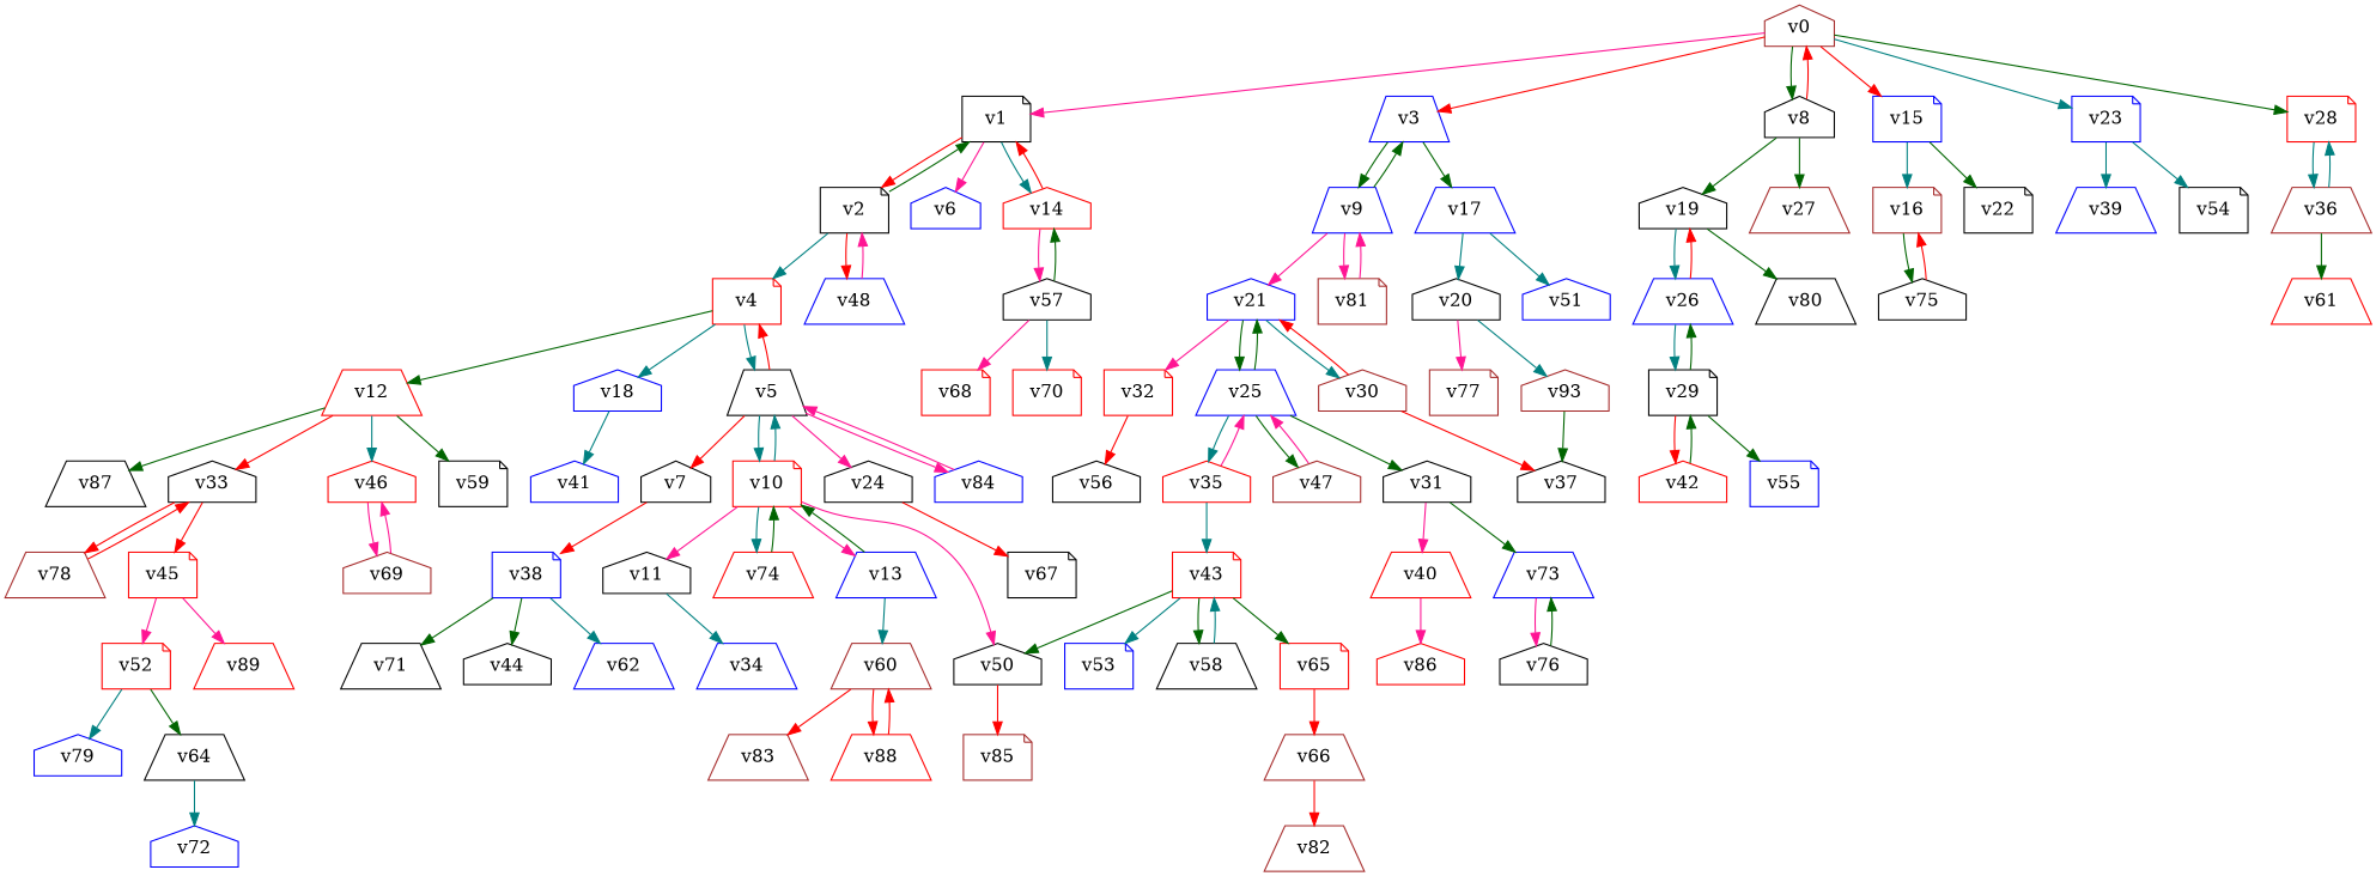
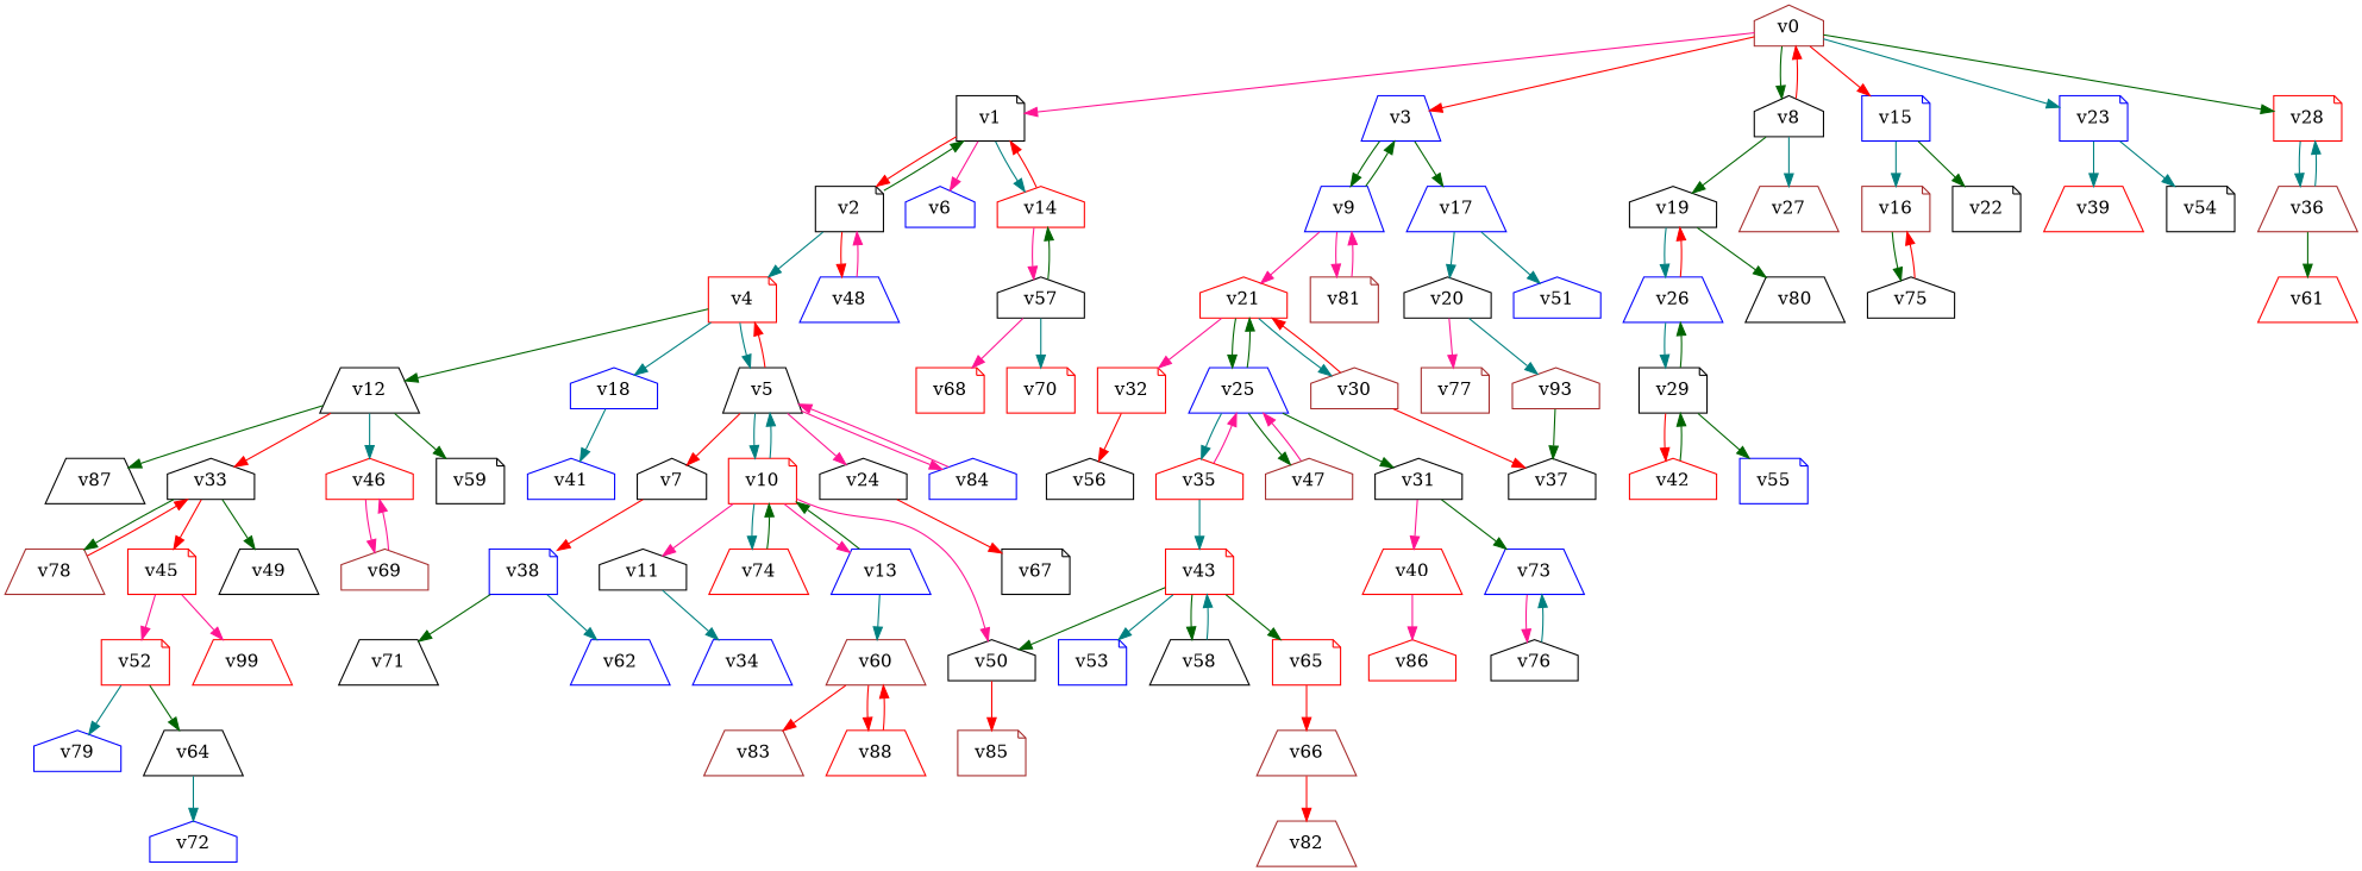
  digraph {
    node [color=black player=0 shape=house weight=8]
    edge [color=darkgreen]
    v0 [color=brown weight=0]
    v1 [player=1 shape=note weight=9]
    v3 [color=blue player=1 shape=trapezium weight=9]
    v8 [weight=13]
    v15 [color=blue player=1 shape=note weight=4]
    v23 [color=blue player=1 shape=note]
    v28 [color=red shape=note weight=4]
    v2 [shape=note weight=13]
    v6 [color=blue weight=5]
    v14 [color=red weight=9]
    v9 [color=blue player=1 shape=trapezium weight=12]
    v17 [color=blue player=1 shape=trapezium weight=-1]
    v19 [player=1 weight=0]
    v27 [color=brown player=1 shape=trapezium weight=3]
    v16 [color=brown shape=note]
    v22 [shape=note weight=13]
-   v39 [color=blue player=1 shape=trapezium weight=18]
+   v39 [color=red player=1 shape=trapezium weight=18]
    v54 [shape=note weight=5]
    v36 [color=brown shape=trapezium weight=11]
    v4 [color=red shape=note weight=14]
    v48 [color=blue shape=trapezium weight=7]
    v57 [player=1 weight=0]
    v5 [player=1 shape=trapezium weight=12]
-   v12 [color=red shape=trapezium weight=17]
+   v12 [shape=trapezium weight=17]
    v18 [color=blue weight=7]
-   v21 [color=blue player=1 weight=3]
+   v21 [color=red player=1 weight=3]
    v81 [color=brown player=1 shape=note weight=13]
    v20 [weight=16]
    v51 [color=blue player=1 weight=11]
    v7 [player=1 weight=7]
    v10 [color=red shape=note weight=6]
    v24 [weight=2]
    v84 [color=blue weight=1]
    v33 [player=1]
    v46 [color=red weight=16]
    v59 [player=1 shape=note weight=7]
    v87 [player=1 shape=trapezium weight=0]
    v41 [color=blue player=1 weight=7]
    v38 [color=blue shape=note]
    v11 [player=1 weight=9]
    v13 [color=blue player=1 shape=trapezium weight=6]
    v50 [weight=15]
    v74 [color=red shape=trapezium weight=7]
    v67 [player=1 shape=note weight=12]
-   v44 [weight=17]
    v62 [color=blue shape=trapezium]
    v71 [player=1 shape=trapezium weight=11]
    v26 [color=blue shape=trapezium]
    v80 [shape=trapezium weight=2]
    v25 [color=blue player=1 shape=trapezium weight=-2]
    v30 [color=brown weight=14]
    v32 [color=red shape=note weight=16]
    v34 [color=blue shape=trapezium weight=2]
    v60 [color=brown shape=trapezium weight=14]
    v85 [color=brown player=1 shape=note weight=12]
    v45 [color=red player=1 shape=note weight=1]
+   v49 [player=1 shape=trapezium weight=2]
    v78 [color=brown shape=trapezium weight=1]
    v69 [color=brown player=1 weight=5]
    v83 [color=brown player=1 shape=trapezium weight=3]
    v88 [color=red shape=trapezium weight=11]
    v68 [color=red shape=note weight=14]
    v70 [color=red shape=note weight=5]
    v75 [player=1]
    n65 [color=brown label=v93 player=1 weight=13]
    v77 [color=brown player=1 shape=note weight=9]
    v29 [player=1 shape=note weight=2]
    v37 [player=1 weight=11]
    v31 [player=1 weight=4]
    v35 [color=red player=1]
    v47 [color=brown player=1 weight=2]
    v56 [weight=5]
    v40 [color=red shape=trapezium weight=2]
    v73 [color=blue player=1 shape=trapezium weight=12]
    v43 [color=red player=1 shape=note weight=3]
    v42 [color=red weight=14]
    v55 [color=blue player=1 shape=note weight=7]
    v61 [color=red player=1 shape=trapezium weight=2]
    v86 [color=red weight=7]
    v76 [weight=9]
    v52 [color=red shape=note weight=17]
-   v89 [color=red player=1 shape=trapezium weight=0]
+   v89 [color=red player=1 shape=trapezium weight=0 label=v99]
    v53 [color=blue player=1 shape=note weight=10]
    v58 [shape=trapezium weight=12]
    v65 [color=red player=1 shape=note weight=1]
    v66 [color=brown shape=trapezium weight=11]
    v64 [shape=trapezium weight=6]
    v79 [color=blue player=1 weight=3]
    v72 [color=blue weight=4]
    v82 [color=brown shape=trapezium weight=11]
    v0 -> v1 [color=deeppink]
    v0 -> v3 [color=red]
    v0 -> v8
    v0 -> v15 [color=red]
    v0 -> v23 [color=teal]
    v0 -> v28
    v1 -> v2 [color=red]
    v1 -> v6 [color=deeppink]
    v1 -> v14 [color=teal]
    v3 -> v9
    v3 -> v17
    v8 -> v0 [color=red]
    v8 -> v19
-   v8 -> v27
+   v8 -> v27 [color=teal]
    v15 -> v16 [color=teal]
    v15 -> v22
    v23 -> v39 [color=teal]
    v23 -> v54 [color=teal]
    v28 -> v36 [color=teal]
    v2 -> v1
    v2 -> v4 [color=teal]
    v2 -> v48 [color=red]
    v14 -> v1 [color=red]
    v14 -> v57 [color=deeppink]
    v9 -> v3
    v9 -> v21 [color=deeppink]
    v9 -> v81 [color=deeppink]
    v17 -> v20 [color=teal]
    v17 -> v51 [color=teal]
    v19 -> v26 [color=teal]
    v19 -> v80
    v16 -> v75
    v36 -> v28 [color=teal]
    v36 -> v61
    v4 -> v5 [color=teal]
    v4 -> v12
    v4 -> v18 [color=teal]
    v48 -> v2 [color=deeppink]
    v57 -> v14
    v57 -> v68 [color=deeppink]
    v57 -> v70 [color=teal]
    v5 -> v4 [color=red]
    v5 -> v7 [color=red]
    v5 -> v10 [color=teal]
    v5 -> v24 [color=deeppink]
    v5 -> v84 [color=deeppink]
    v12 -> v33 [color=red]
    v12 -> v46 [color=teal]
    v12 -> v59
    v12 -> v87
    v18 -> v41 [color=teal]
    v21 -> v25
    v21 -> v30 [color=teal]
    v21 -> v32 [color=deeppink]
    v81 -> v9 [color=deeppink]
    v20 -> n65 [color=teal]
    v20 -> v77 [color=deeppink]
    v7 -> v38 [color=red]
    v10 -> v5 [color=teal]
    v10 -> v11 [color=deeppink]
    v10 -> v13 [color=deeppink]
    v10 -> v50 [color=deeppink]
    v10 -> v74 [color=teal]
    v24 -> v67 [color=red]
    v84 -> v5 [color=deeppink]
    v33 -> v45 [color=red]
-   v33 -> v78 [color=red]
+   v33 -> v49
+   v33 -> v78
    v46 -> v69 [color=deeppink]
-   v38 -> v44
    v38 -> v62 [color=teal]
    v38 -> v71
    v11 -> v34 [color=teal]
    v13 -> v10
    v13 -> v60 [color=teal]
    v50 -> v85 [color=red]
    v74 -> v10
    v26 -> v19 [color=red]
    v26 -> v29 [color=teal]
    v25 -> v21
    v25 -> v31
    v25 -> v35 [color=teal]
    v25 -> v47
    v30 -> v21 [color=red]
    v30 -> v37 [color=red]
    v32 -> v56 [color=red]
    v60 -> v83 [color=red]
    v60 -> v88 [color=red]
    v45 -> v52 [color=deeppink]
    v45 -> v89 [color=deeppink]
    v78 -> v33 [color=red]
    v69 -> v46 [color=deeppink]
    v88 -> v60 [color=red]
    v75 -> v16 [color=red]
    n65 -> v37
    v29 -> v26
    v29 -> v42 [color=red]
    v29 -> v55
    v31 -> v40 [color=deeppink]
    v31 -> v73
    v35 -> v25 [color=deeppink]
    v35 -> v43 [color=teal]
    v47 -> v25 [color=deeppink]
    v40 -> v86 [color=deeppink]
    v73 -> v76 [color=deeppink]
    v43 -> v50
    v43 -> v53 [color=teal]
    v43 -> v58
    v43 -> v65
    v42 -> v29
-   v76 -> v73
+   v76 -> v73 [color=teal]
    v52 -> v64
    v52 -> v79 [color=teal]
    v58 -> v43 [color=teal]
    v65 -> v66 [color=red]
    v66 -> v82 [color=red]
    v64 -> v72 [color=teal]
  }
